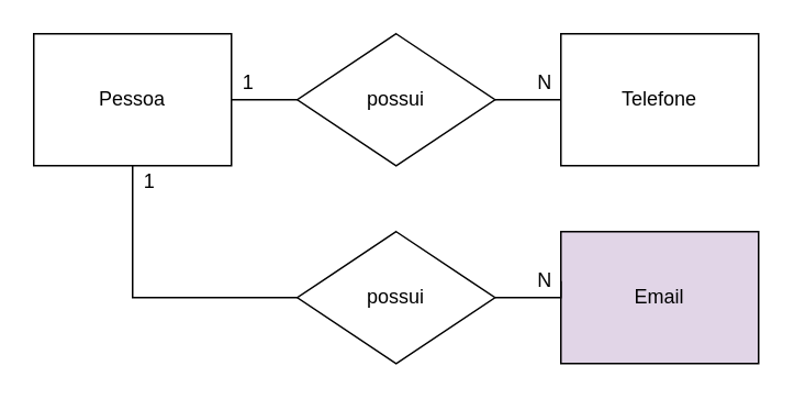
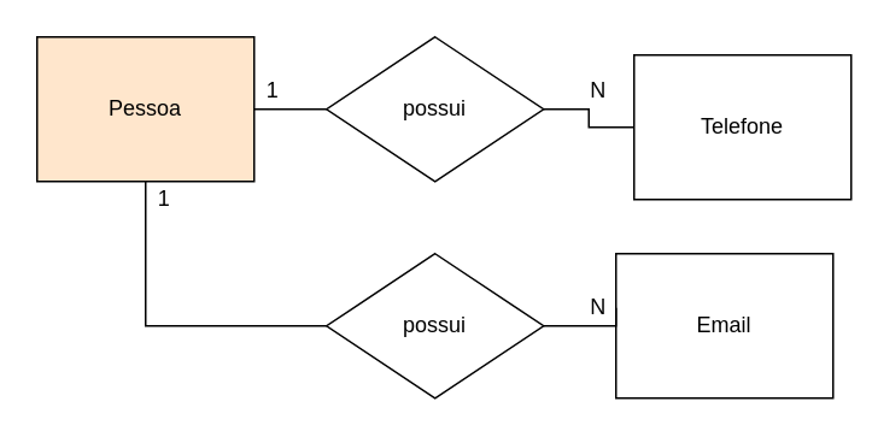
  <mxCell id="0" />
  <mxCell id="1" parent="0" />
  <mxCell id="2" style="edgeStyle=orthogonalEdgeStyle;rounded=0;orthogonalLoop=1;jettySize=auto;html=1;entryX=0;entryY=0.5;entryDx=0;entryDy=0;endArrow=none;endFill=0;" edge="1" parent="1" source="4" target="8"><mxGeometry relative="1" as="geometry" /></mxCell>
  <mxCell id="3" style="edgeStyle=orthogonalEdgeStyle;rounded=0;orthogonalLoop=1;jettySize=auto;html=1;entryX=0;entryY=0.5;entryDx=0;entryDy=0;endArrow=none;endFill=0;" edge="1" parent="1" source="4" target="10"><mxGeometry relative="1" as="geometry"><Array as="points"><mxPoint x="80" y="180" /></Array></mxGeometry></mxCell>
- <mxCell id="4" value="Pessoa" style="rounded=0;whiteSpace=wrap;html=1;" vertex="1" parent="1"><mxGeometry x="20" y="20" width="120" height="80" as="geometry" /></mxCell>
- <mxCell id="5" value="Telefone" style="rounded=0;whiteSpace=wrap;html=1;" vertex="1" parent="1"><mxGeometry x="340" y="20" width="120" height="80" as="geometry" /></mxCell>
- <mxCell id="6" value="Email" style="rounded=0;whiteSpace=wrap;html=1;fillColor=#e1d5e7;" vertex="1" parent="1"><mxGeometry x="340" y="140" width="120" height="80" as="geometry" /></mxCell>
+ <mxCell id="4" value="Pessoa" style="rounded=0;whiteSpace=wrap;html=1;fillColor=#ffe6cc;" vertex="1" parent="1"><mxGeometry x="20" y="20" width="120" height="80" as="geometry" /></mxCell>
+ <mxCell id="5" value="Telefone" style="rounded=0;whiteSpace=wrap;html=1;" vertex="1" parent="1"><mxGeometry x="350" y="30" width="120" height="80" as="geometry" /></mxCell>
+ <mxCell id="6" value="Email" style="rounded=0;whiteSpace=wrap;html=1;" vertex="1" parent="1"><mxGeometry x="340" y="140" width="120" height="80" as="geometry" /></mxCell>
  <mxCell id="7" style="edgeStyle=orthogonalEdgeStyle;rounded=0;orthogonalLoop=1;jettySize=auto;html=1;endArrow=none;endFill=0;" edge="1" parent="1" source="8" target="5"><mxGeometry relative="1" as="geometry" /></mxCell>
  <mxCell id="8" value="possui" style="shape=rhombus;perimeter=rhombusPerimeter;whiteSpace=wrap;html=1;align=center;" vertex="1" parent="1"><mxGeometry x="180" y="20" width="120" height="80" as="geometry" /></mxCell>
  <mxCell id="9" style="edgeStyle=orthogonalEdgeStyle;rounded=0;orthogonalLoop=1;jettySize=auto;html=1;entryX=0;entryY=0.375;entryDx=0;entryDy=0;entryPerimeter=0;endArrow=none;endFill=0;" edge="1" parent="1" source="10" target="6"><mxGeometry relative="1" as="geometry"><Array as="points"><mxPoint x="340" y="180" /></Array></mxGeometry></mxCell>
  <mxCell id="10" value="possui" style="shape=rhombus;perimeter=rhombusPerimeter;whiteSpace=wrap;html=1;align=center;" vertex="1" parent="1"><mxGeometry x="180" y="140" width="120" height="80" as="geometry" /></mxCell>
  <mxCell id="11" value="1" style="text;html=1;align=center;verticalAlign=middle;resizable=0;points=[];autosize=1;strokeColor=none;" vertex="1" parent="1"><mxGeometry x="140" y="40" width="20" height="20" as="geometry" /></mxCell>
  <mxCell id="12" value="N" style="text;html=1;align=center;verticalAlign=middle;resizable=0;points=[];autosize=1;strokeColor=none;" vertex="1" parent="1"><mxGeometry x="320" y="40" width="20" height="20" as="geometry" /></mxCell>
  <mxCell id="13" value="N" style="text;html=1;align=center;verticalAlign=middle;resizable=0;points=[];autosize=1;strokeColor=none;" vertex="1" parent="1"><mxGeometry x="320" y="160" width="20" height="20" as="geometry" /></mxCell>
  <mxCell id="14" value="1" style="text;html=1;align=center;verticalAlign=middle;resizable=0;points=[];autosize=1;strokeColor=none;" vertex="1" parent="1"><mxGeometry x="80" y="100" width="20" height="20" as="geometry" /></mxCell>
